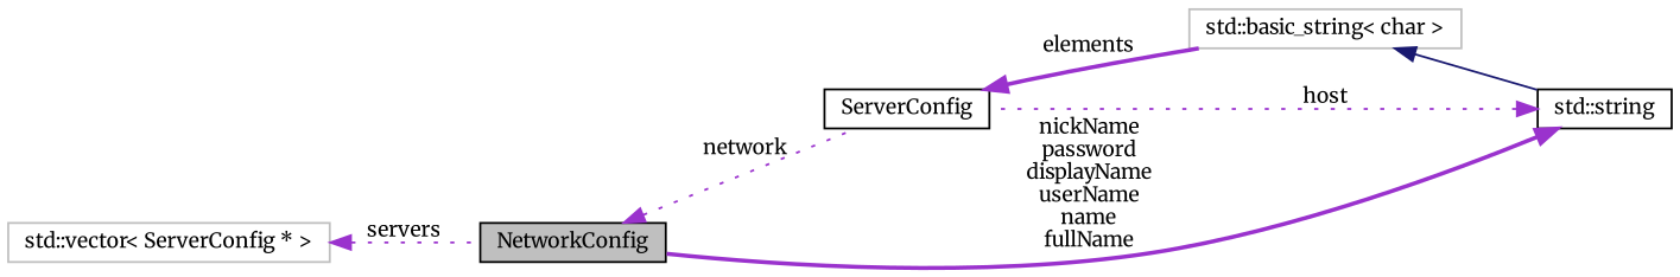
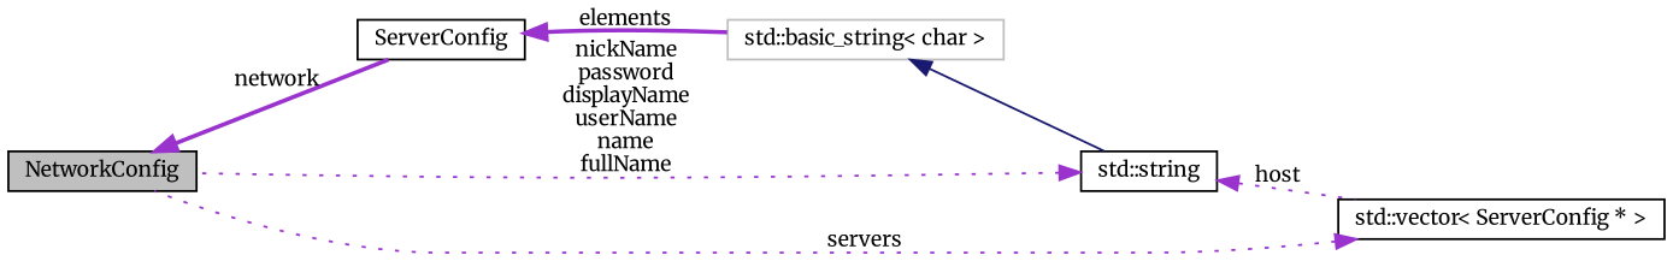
  digraph {
    fontname=Merriweather
    rankdir=LR
    node [color=black fillcolor=white fontname=Merriweather fontsize=10 shape=record style=filled]
    edge [color=darkorchid3 dir=back fontname=Merriweather fontsize=10 labelfontname=Helvetica labelfontsize=10 style=dotted]
    n1 [fillcolor=grey75 fontcolor=black height=0.2 label=NetworkConfig width=0.4]
    n2 [height=0.2 label=ServerConfig width=0.4]
    n3 [color=grey75 height=0.2 label="std::basic_string\< char \>" width=0.4]
    n4 [height=0.2 label="std::string" width=0.4]
-   n5 [color=grey75 height=0.2 label="std::vector\< ServerConfig * \>" width=0.4]
-   n1 -> n2 [label=network]
+   n5 [height=0.2 label="std::vector\< ServerConfig * \>" width=0.4]
+   n1 -> n2 [label=network style=bold]
    n2 -> n3 [label=elements style=bold]
    n3 -> n4 [color=midnightblue style=solid]
-   n4 -> n1 [label="nickName\npassword\ndisplayName\nuserName\nname\nfullName" style=bold]
-   n4 -> n2 [label=host]
+   n4 -> n1 [label="nickName\npassword\ndisplayName\nuserName\nname\nfullName"]
+   n4 -> n5 [label=host]
    n5 -> n1 [label=servers]
  }
